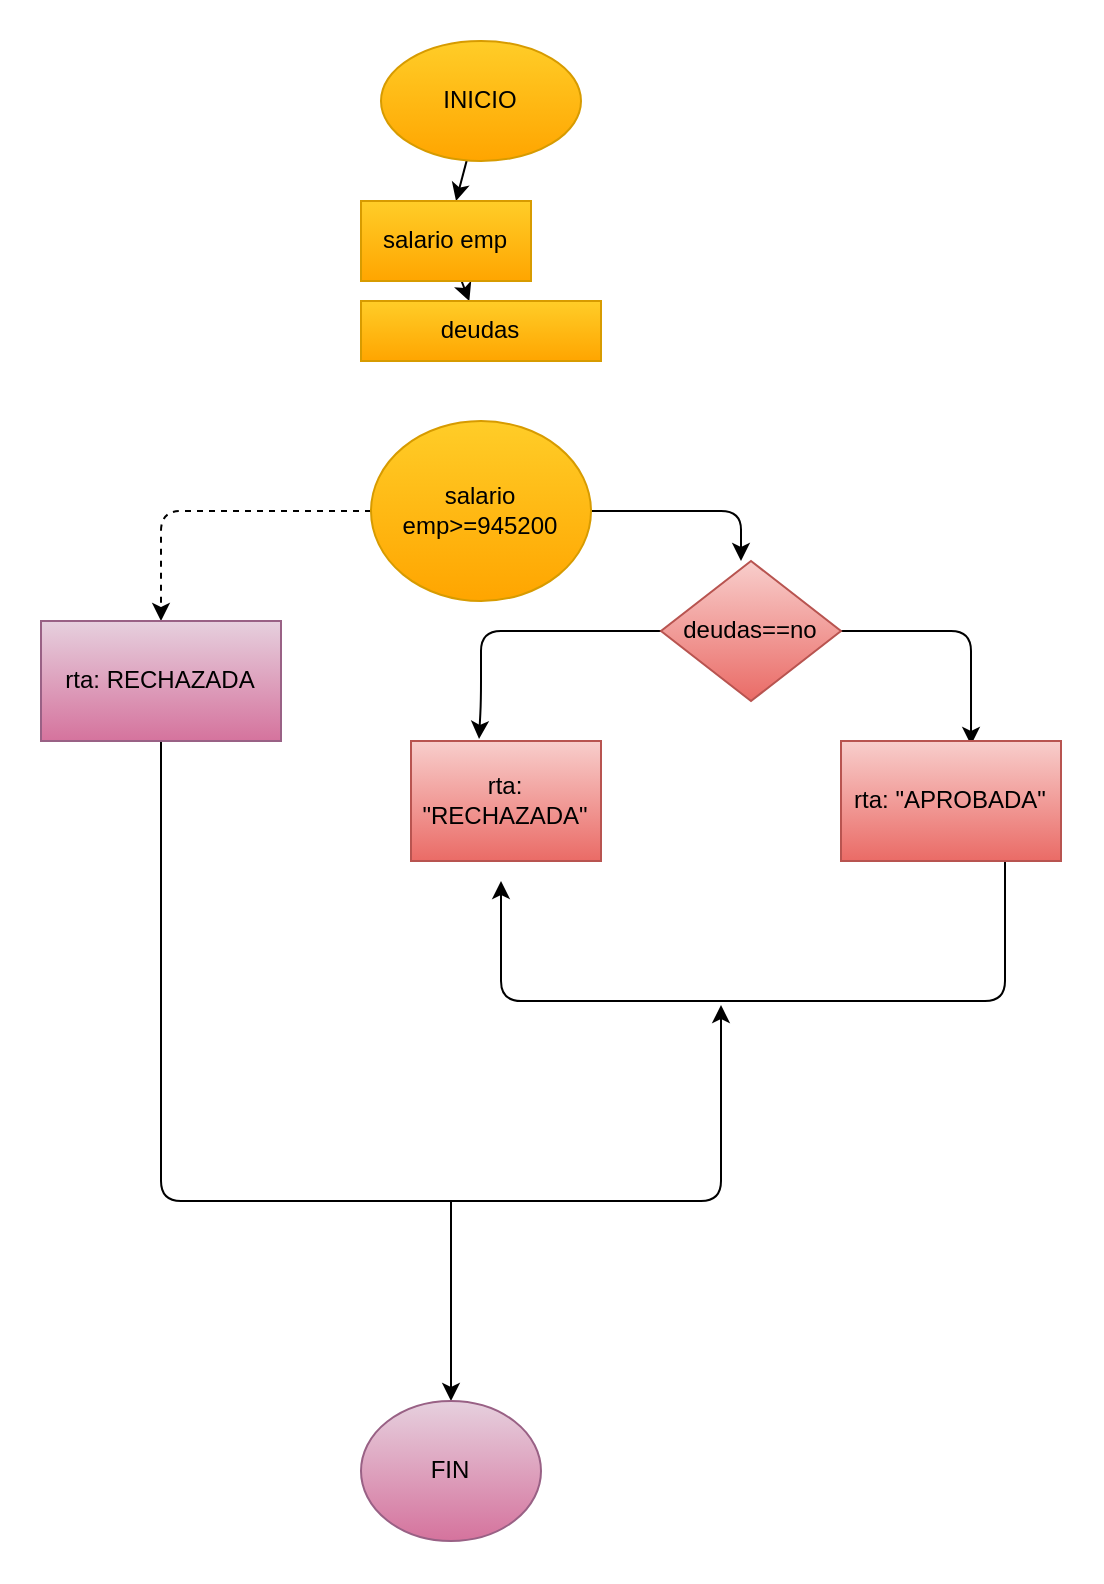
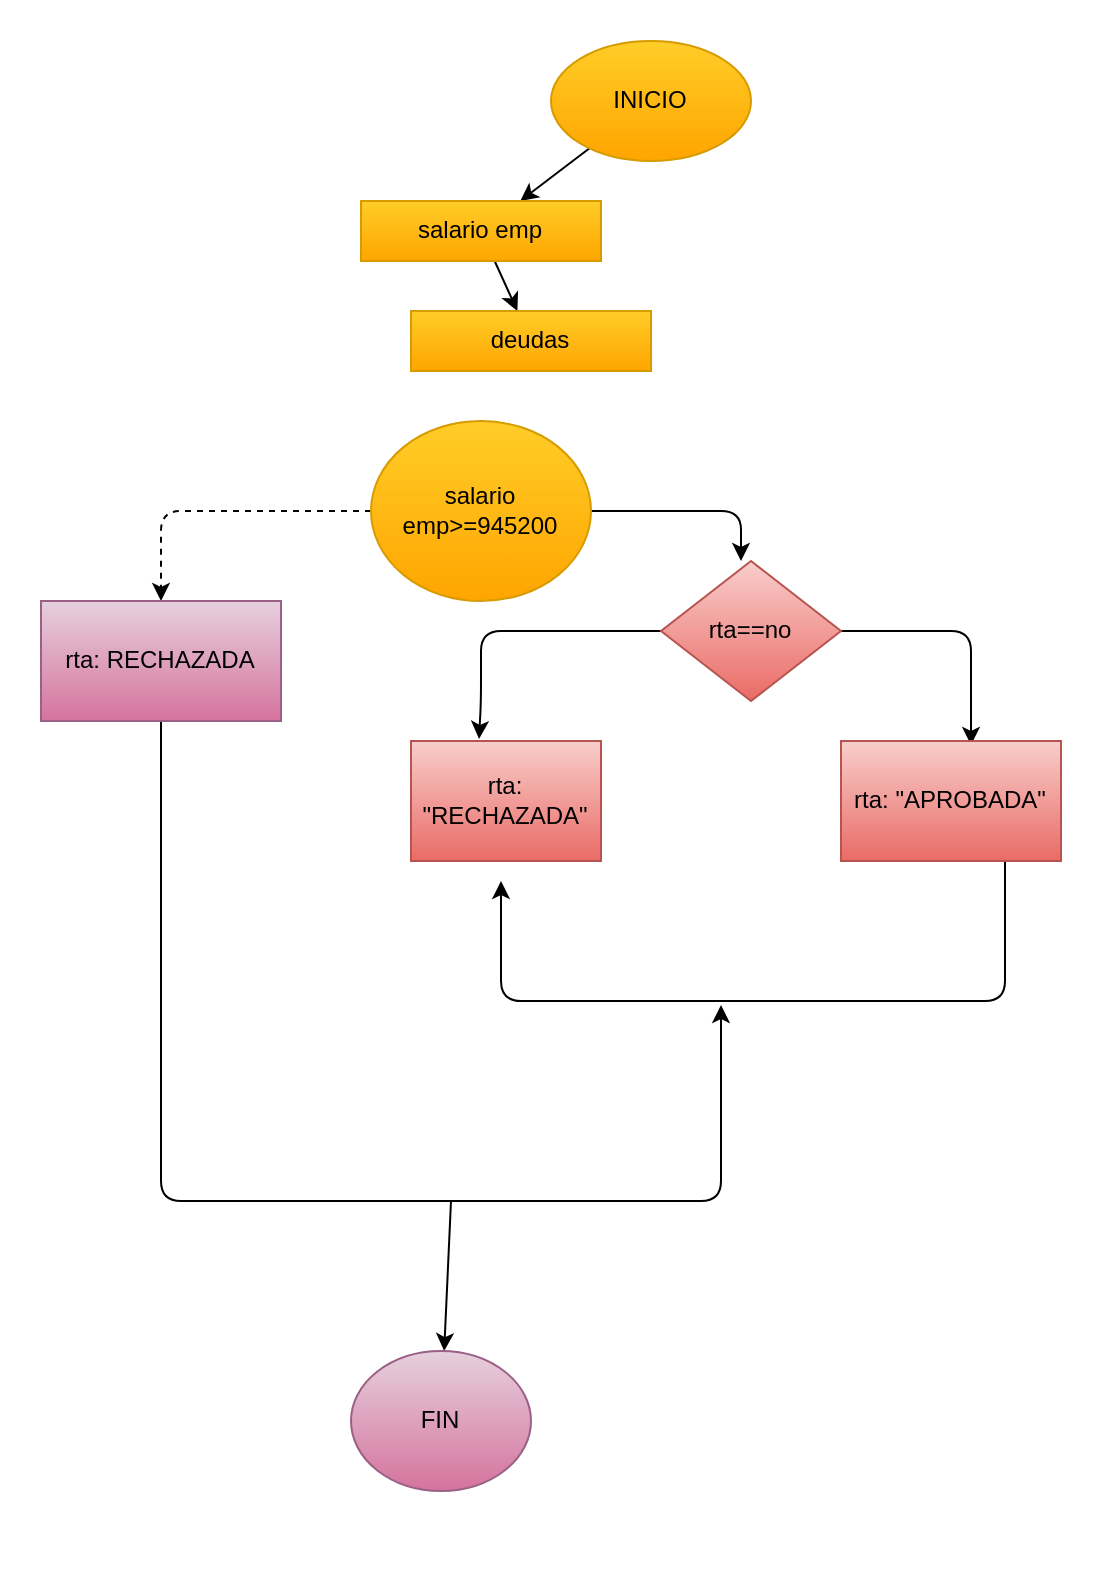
  <mxCell id="0" />
  <mxCell id="1" parent="0" />
  <mxCell id="2" value="" style="edgeStyle=none;html=1;" edge="1" parent="1" source="3" target="5"><mxGeometry relative="1" as="geometry" /></mxCell>
- <mxCell id="3" value="INICIO&lt;br&gt;" style="ellipse;whiteSpace=wrap;html=1;fillColor=#ffcd28;gradientColor=#ffa500;strokeColor=#d79b00;" vertex="1" parent="1"><mxGeometry x="190" y="20" width="100" height="60" as="geometry" /></mxCell>
+ <mxCell id="3" value="INICIO&lt;br&gt;" style="ellipse;whiteSpace=wrap;html=1;fillColor=#ffcd28;gradientColor=#ffa500;strokeColor=#d79b00;" vertex="1" parent="1"><mxGeometry x="275" y="20" width="100" height="60" as="geometry" /></mxCell>
  <mxCell id="4" value="" style="edgeStyle=none;html=1;" edge="1" parent="1" source="5" target="6"><mxGeometry relative="1" as="geometry" /></mxCell>
- <mxCell id="5" value="salario emp" style="whiteSpace=wrap;html=1;fillColor=#ffcd28;gradientColor=#ffa500;strokeColor=#d79b00;" vertex="1" parent="1"><mxGeometry x="180" y="100" width="85" height="40" as="geometry" /></mxCell>
- <mxCell id="6" value="deudas" style="whiteSpace=wrap;html=1;fillColor=#ffcd28;gradientColor=#ffa500;strokeColor=#d79b00;" vertex="1" parent="1"><mxGeometry x="180" y="150" width="120" height="30" as="geometry" /></mxCell>
+ <mxCell id="5" value="salario emp" style="whiteSpace=wrap;html=1;fillColor=#ffcd28;gradientColor=#ffa500;strokeColor=#d79b00;" vertex="1" parent="1"><mxGeometry x="180" y="100" width="120" height="30" as="geometry" /></mxCell>
+ <mxCell id="6" value="deudas" style="whiteSpace=wrap;html=1;fillColor=#ffcd28;gradientColor=#ffa500;strokeColor=#d79b00;" vertex="1" parent="1"><mxGeometry x="205" y="155" width="120" height="30" as="geometry" /></mxCell>
  <mxCell id="7" value="" style="edgeStyle=none;html=1;" edge="1" parent="1" source="9"><mxGeometry relative="1" as="geometry"><mxPoint x="370" y="280" as="targetPoint" /><Array as="points"><mxPoint x="370" y="255" /></Array></mxGeometry></mxCell>
  <mxCell id="8" value="" style="edgeStyle=none;html=1;entryX=0.5;entryY=0;entryDx=0;entryDy=0;dashed=1;" edge="1" parent="1" source="9" target="16"><mxGeometry relative="1" as="geometry"><mxPoint x="110" y="255" as="targetPoint" /><Array as="points"><mxPoint x="80" y="255" /></Array></mxGeometry></mxCell>
  <mxCell id="9" value="salario emp&amp;gt;=945200" style="ellipse;whiteSpace=wrap;html=1;fillColor=#ffcd28;gradientColor=#ffa500;strokeColor=#d79b00;" vertex="1" parent="1"><mxGeometry x="185" y="210" width="110" height="90" as="geometry" /></mxCell>
  <mxCell id="10" value="" style="edgeStyle=none;html=1;entryX=0.591;entryY=0.033;entryDx=0;entryDy=0;entryPerimeter=0;" edge="1" parent="1" source="12" target="19"><mxGeometry relative="1" as="geometry"><mxPoint x="480" y="370" as="targetPoint" /><Array as="points"><mxPoint x="485" y="315" /></Array></mxGeometry></mxCell>
  <mxCell id="11" value="" style="edgeStyle=none;html=1;entryX=0.358;entryY=-0.017;entryDx=0;entryDy=0;entryPerimeter=0;" edge="1" parent="1" source="12" target="13"><mxGeometry relative="1" as="geometry"><Array as="points"><mxPoint x="240" y="315" /><mxPoint x="240" y="350" /></Array></mxGeometry></mxCell>
- <mxCell id="12" value="deudas==no" style="rhombus;whiteSpace=wrap;html=1;fillColor=#f8cecc;gradientColor=#ea6b66;strokeColor=#b85450;" vertex="1" parent="1"><mxGeometry x="330" y="280" width="90" height="70" as="geometry" /></mxCell>
+ <mxCell id="12" value="rta==no" style="rhombus;whiteSpace=wrap;html=1;fillColor=#f8cecc;gradientColor=#ea6b66;strokeColor=#b85450;" vertex="1" parent="1"><mxGeometry x="330" y="280" width="90" height="70" as="geometry" /></mxCell>
  <mxCell id="13" value="rta: &quot;RECHAZADA&quot;" style="rounded=0;whiteSpace=wrap;html=1;fillColor=#f8cecc;gradientColor=#ea6b66;strokeColor=#b85450;" vertex="1" parent="1"><mxGeometry x="205" y="370" width="95" height="60" as="geometry" /></mxCell>
  <mxCell id="14" style="edgeStyle=none;html=1;exitX=0.5;exitY=1;exitDx=0;exitDy=0;" edge="1" parent="1"><mxGeometry relative="1" as="geometry"><mxPoint x="502" y="430" as="sourcePoint" /><mxPoint x="250" y="440" as="targetPoint" /><Array as="points"><mxPoint x="502" y="500" /><mxPoint x="250" y="500" /></Array></mxGeometry></mxCell>
  <mxCell id="15" value="" style="edgeStyle=none;html=1;" edge="1" parent="1" source="16"><mxGeometry relative="1" as="geometry"><mxPoint x="360" y="502" as="targetPoint" /><Array as="points"><mxPoint x="80" y="600" /><mxPoint x="360" y="600" /></Array></mxGeometry></mxCell>
- <mxCell id="16" value="rta: RECHAZADA" style="whiteSpace=wrap;html=1;fillColor=#e6d0de;gradientColor=#d5739d;strokeColor=#996185;" vertex="1" parent="1"><mxGeometry x="20" y="310" width="120" height="60" as="geometry" /></mxCell>
+ <mxCell id="16" value="rta: RECHAZADA" style="whiteSpace=wrap;html=1;fillColor=#e6d0de;gradientColor=#d5739d;strokeColor=#996185;" vertex="1" parent="1"><mxGeometry x="20" y="300" width="120" height="60" as="geometry" /></mxCell>
  <mxCell id="17" value="" style="edgeStyle=none;html=1;" edge="1" parent="1" target="18"><mxGeometry relative="1" as="geometry"><mxPoint x="225" y="600" as="sourcePoint" /></mxGeometry></mxCell>
- <mxCell id="18" value="FIN" style="ellipse;whiteSpace=wrap;html=1;rounded=1;fillColor=#e6d0de;strokeColor=#996185;gradientColor=#d5739d;" vertex="1" parent="1"><mxGeometry x="180" y="700" width="90" height="70" as="geometry" /></mxCell>
+ <mxCell id="18" value="FIN" style="ellipse;whiteSpace=wrap;html=1;rounded=1;fillColor=#e6d0de;strokeColor=#996185;gradientColor=#d5739d;" vertex="1" parent="1"><mxGeometry x="175" y="675" width="90" height="70" as="geometry" /></mxCell>
  <mxCell id="19" value="rta: &quot;APROBADA&quot;" style="rounded=0;whiteSpace=wrap;html=1;fillColor=#f8cecc;gradientColor=#ea6b66;strokeColor=#b85450;" vertex="1" parent="1"><mxGeometry x="420" y="370" width="110" height="60" as="geometry" /></mxCell>
